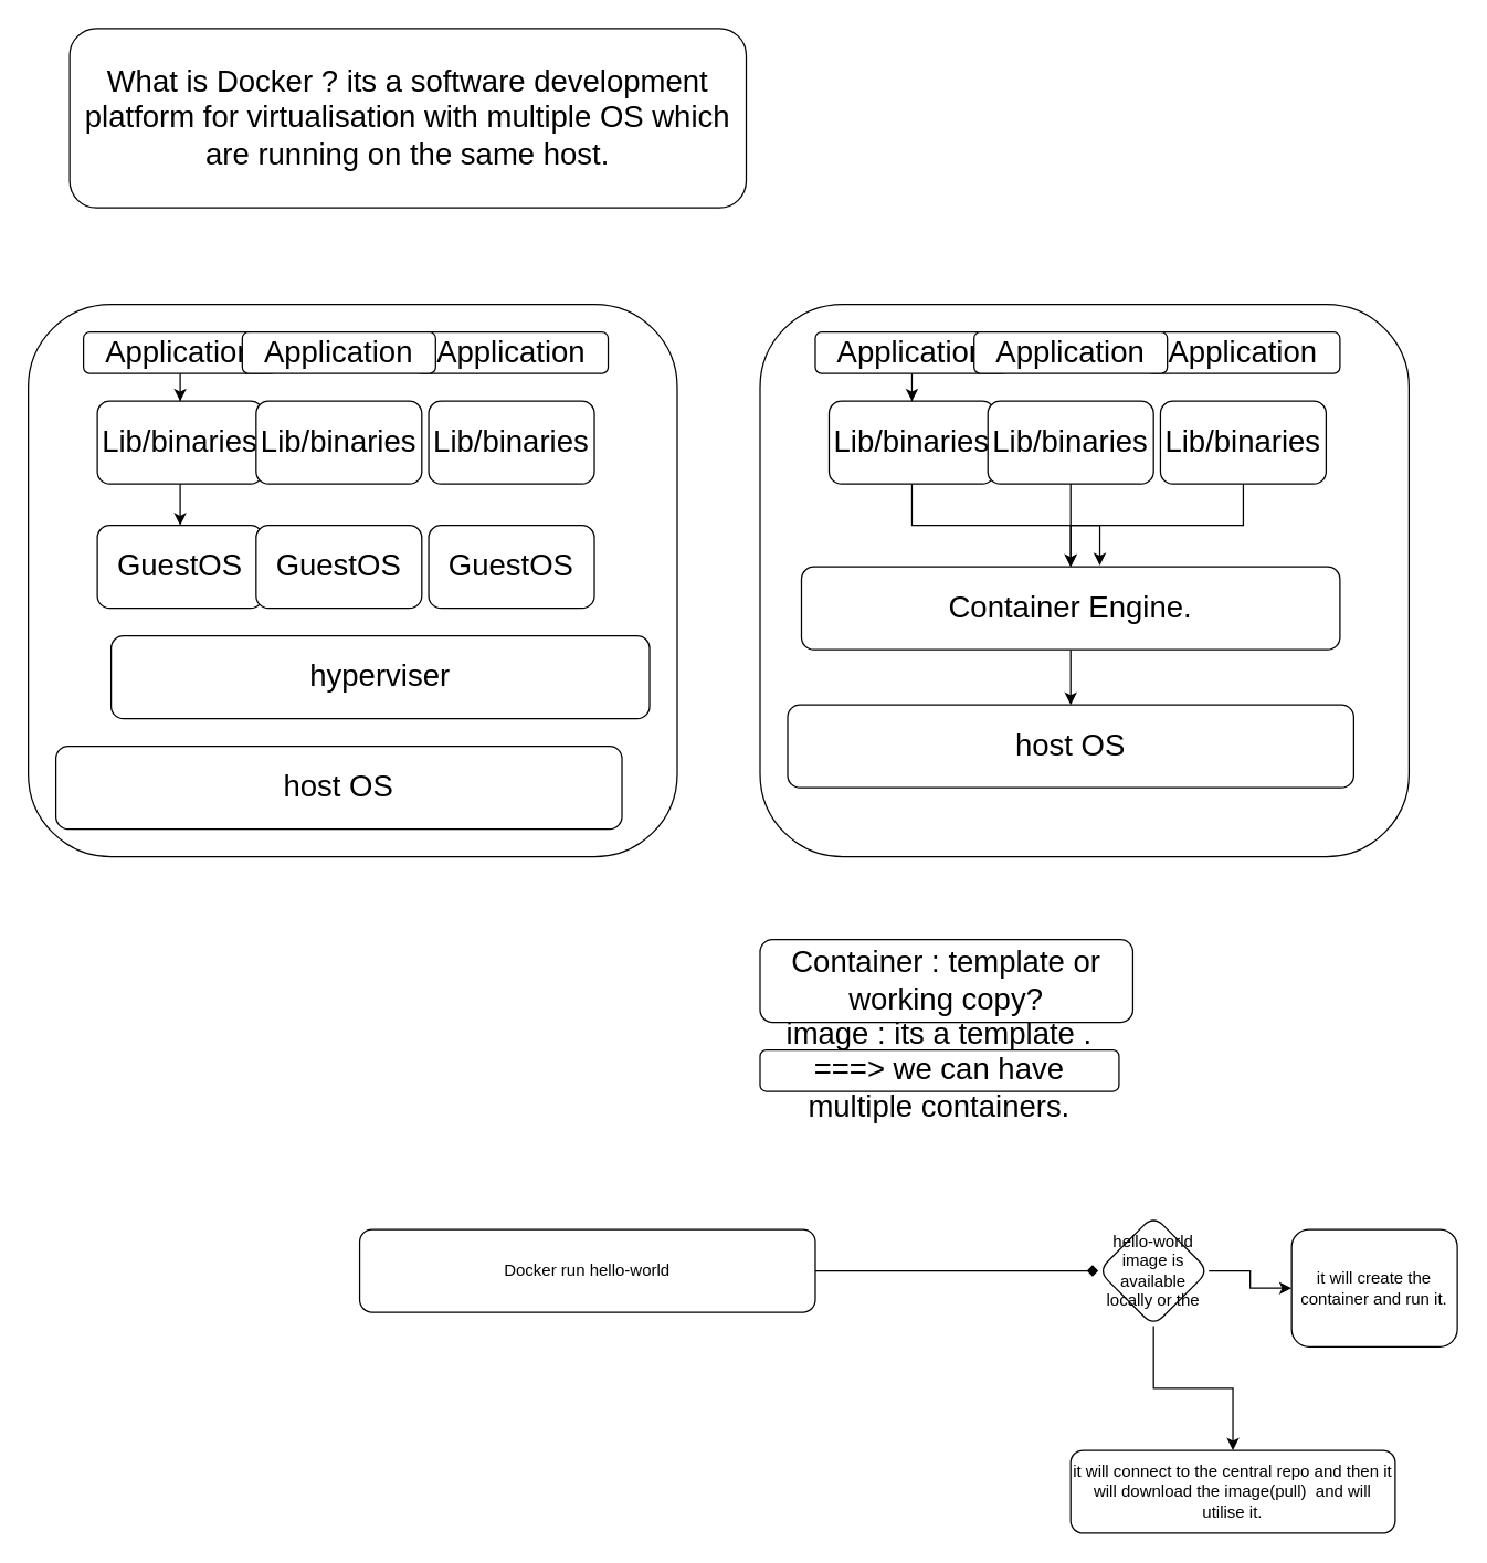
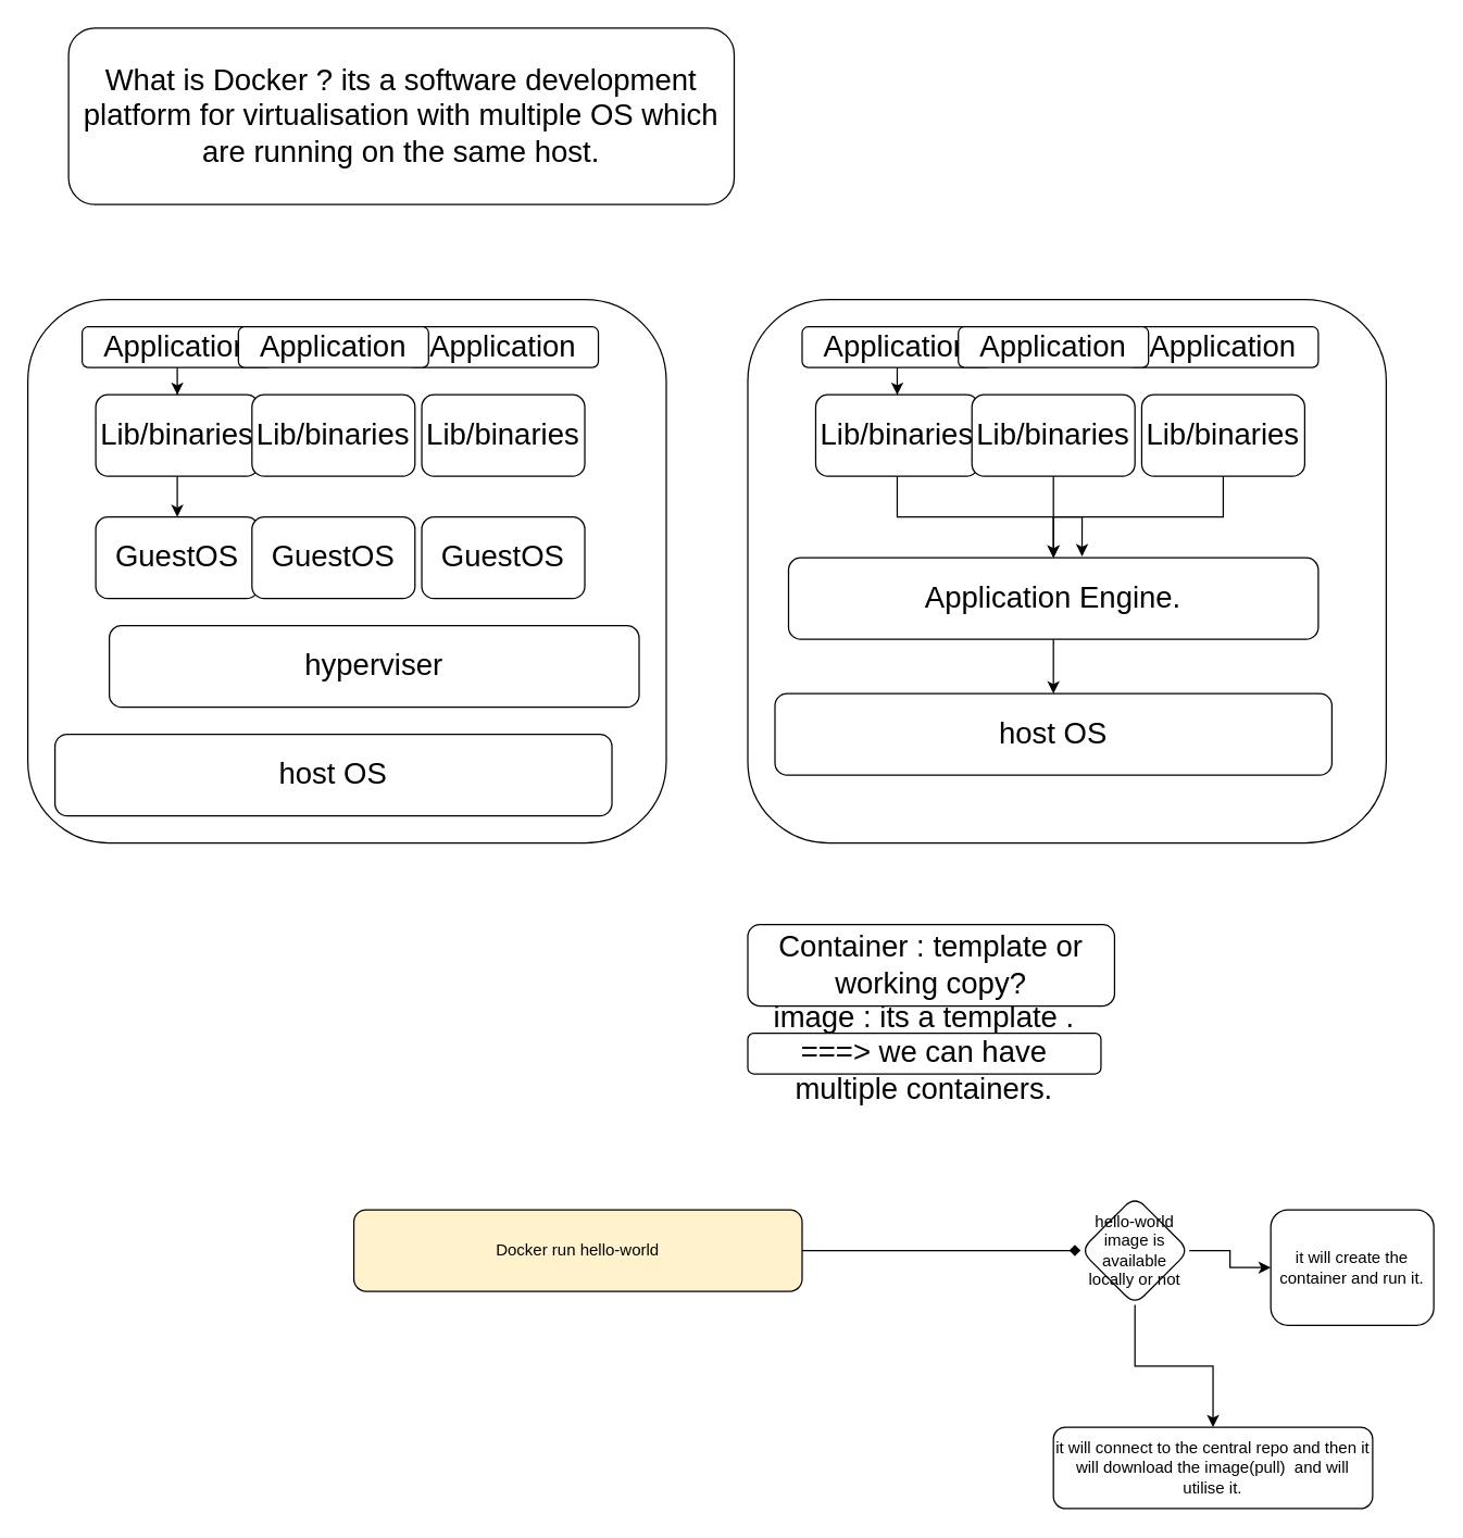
  <mxCell id="0" />
  <mxCell id="1" parent="0" />
  <mxCell id="2" value="What is Docker ? its a software development platform for virtualisation with multiple OS which are running on the same host." style="rounded=1;whiteSpace=wrap;html=1;fontSize=22;" vertex="1" parent="1"><mxGeometry x="50" y="20" width="490" height="130" as="geometry" /></mxCell>
  <mxCell id="3" value="" style="rounded=1;whiteSpace=wrap;html=1;fontSize=22;" vertex="1" parent="1"><mxGeometry x="20" y="220" width="470" height="400" as="geometry" /></mxCell>
  <mxCell id="4" value="" style="edgeStyle=orthogonalEdgeStyle;rounded=0;orthogonalLoop=1;jettySize=auto;html=1;fontSize=22;" edge="1" parent="1" source="5" target="7"><mxGeometry relative="1" as="geometry" /></mxCell>
  <mxCell id="5" value="Application" style="rounded=1;whiteSpace=wrap;html=1;fontSize=22;" vertex="1" parent="1"><mxGeometry x="60" y="240" width="140" height="30" as="geometry" /></mxCell>
  <mxCell id="6" value="" style="edgeStyle=orthogonalEdgeStyle;rounded=0;orthogonalLoop=1;jettySize=auto;html=1;fontSize=22;" edge="1" parent="1" source="7" target="8"><mxGeometry relative="1" as="geometry" /></mxCell>
  <mxCell id="7" value="Lib/binaries" style="whiteSpace=wrap;html=1;fontSize=22;rounded=1;" vertex="1" parent="1"><mxGeometry x="70" y="290" width="120" height="60" as="geometry" /></mxCell>
  <mxCell id="8" value="GuestOS" style="whiteSpace=wrap;html=1;fontSize=22;rounded=1;" vertex="1" parent="1"><mxGeometry x="70" y="380" width="120" height="60" as="geometry" /></mxCell>
  <mxCell id="9" value="hyperviser" style="rounded=1;whiteSpace=wrap;html=1;fontSize=22;" vertex="1" parent="1"><mxGeometry x="80" y="460" width="390" height="60" as="geometry" /></mxCell>
  <mxCell id="10" value="host OS" style="rounded=1;whiteSpace=wrap;html=1;fontSize=22;" vertex="1" parent="1"><mxGeometry x="40" y="540" width="410" height="60" as="geometry" /></mxCell>
  <mxCell id="11" value="Application" style="rounded=1;whiteSpace=wrap;html=1;fontSize=22;" vertex="1" parent="1"><mxGeometry x="300" y="240" width="140" height="30" as="geometry" /></mxCell>
  <mxCell id="12" value="Lib/binaries" style="whiteSpace=wrap;html=1;fontSize=22;rounded=1;" vertex="1" parent="1"><mxGeometry x="310" y="290" width="120" height="60" as="geometry" /></mxCell>
  <mxCell id="13" value="GuestOS" style="whiteSpace=wrap;html=1;fontSize=22;rounded=1;" vertex="1" parent="1"><mxGeometry x="310" y="380" width="120" height="60" as="geometry" /></mxCell>
  <mxCell id="14" value="Application" style="rounded=1;whiteSpace=wrap;html=1;fontSize=22;" vertex="1" parent="1"><mxGeometry x="175" y="240" width="140" height="30" as="geometry" /></mxCell>
  <mxCell id="15" value="Lib/binaries" style="whiteSpace=wrap;html=1;fontSize=22;rounded=1;" vertex="1" parent="1"><mxGeometry x="185" y="290" width="120" height="60" as="geometry" /></mxCell>
  <mxCell id="16" value="GuestOS" style="whiteSpace=wrap;html=1;fontSize=22;rounded=1;" vertex="1" parent="1"><mxGeometry x="185" y="380" width="120" height="60" as="geometry" /></mxCell>
  <mxCell id="17" value="" style="rounded=1;whiteSpace=wrap;html=1;fontSize=22;" vertex="1" parent="1"><mxGeometry x="550" y="220" width="470" height="400" as="geometry" /></mxCell>
  <mxCell id="18" value="" style="edgeStyle=orthogonalEdgeStyle;rounded=0;orthogonalLoop=1;jettySize=auto;html=1;fontSize=22;" edge="1" parent="1" source="19" target="21"><mxGeometry relative="1" as="geometry" /></mxCell>
  <mxCell id="19" value="Application" style="rounded=1;whiteSpace=wrap;html=1;fontSize=22;" vertex="1" parent="1"><mxGeometry x="590" y="240" width="140" height="30" as="geometry" /></mxCell>
  <mxCell id="20" style="edgeStyle=orthogonalEdgeStyle;rounded=0;orthogonalLoop=1;jettySize=auto;html=1;fontSize=22;" edge="1" parent="1" source="21" target="23"><mxGeometry relative="1" as="geometry" /></mxCell>
  <mxCell id="21" value="Lib/binaries" style="whiteSpace=wrap;html=1;fontSize=22;rounded=1;" vertex="1" parent="1"><mxGeometry x="600" y="290" width="120" height="60" as="geometry" /></mxCell>
  <mxCell id="22" style="edgeStyle=orthogonalEdgeStyle;rounded=0;orthogonalLoop=1;jettySize=auto;html=1;entryX=0.5;entryY=0;entryDx=0;entryDy=0;fontSize=22;" edge="1" parent="1" source="23" target="24"><mxGeometry relative="1" as="geometry" /></mxCell>
- <mxCell id="23" value="Container Engine." style="rounded=1;whiteSpace=wrap;html=1;fontSize=22;" vertex="1" parent="1"><mxGeometry x="580" y="410" width="390" height="60" as="geometry" /></mxCell>
+ <mxCell id="23" value="Application Engine." style="rounded=1;whiteSpace=wrap;html=1;fontSize=22;" vertex="1" parent="1"><mxGeometry x="580" y="410" width="390" height="60" as="geometry" /></mxCell>
  <mxCell id="24" value="host OS" style="rounded=1;whiteSpace=wrap;html=1;fontSize=22;" vertex="1" parent="1"><mxGeometry x="570" y="510" width="410" height="60" as="geometry" /></mxCell>
  <mxCell id="25" value="Application" style="rounded=1;whiteSpace=wrap;html=1;fontSize=22;" vertex="1" parent="1"><mxGeometry x="830" y="240" width="140" height="30" as="geometry" /></mxCell>
  <mxCell id="26" style="edgeStyle=orthogonalEdgeStyle;rounded=0;orthogonalLoop=1;jettySize=auto;html=1;fontSize=22;" edge="1" parent="1" source="27" target="23"><mxGeometry relative="1" as="geometry" /></mxCell>
  <mxCell id="27" value="Lib/binaries" style="whiteSpace=wrap;html=1;fontSize=22;rounded=1;" vertex="1" parent="1"><mxGeometry x="840" y="290" width="120" height="60" as="geometry" /></mxCell>
  <mxCell id="28" value="Application" style="rounded=1;whiteSpace=wrap;html=1;fontSize=22;" vertex="1" parent="1"><mxGeometry x="705" y="240" width="140" height="30" as="geometry" /></mxCell>
  <mxCell id="29" value="Lib/binaries" style="whiteSpace=wrap;html=1;fontSize=22;rounded=1;" vertex="1" parent="1"><mxGeometry x="715" y="290" width="120" height="60" as="geometry" /></mxCell>
  <mxCell id="30" style="edgeStyle=orthogonalEdgeStyle;rounded=0;orthogonalLoop=1;jettySize=auto;html=1;entryX=0.554;entryY=-0.017;entryDx=0;entryDy=0;entryPerimeter=0;fontSize=22;" edge="1" parent="1" source="29" target="23"><mxGeometry relative="1" as="geometry" /></mxCell>
  <mxCell id="31" value="Container : template or working copy?" style="rounded=1;whiteSpace=wrap;html=1;fontSize=22;" vertex="1" parent="1"><mxGeometry x="550" y="680" width="270" height="60" as="geometry" /></mxCell>
  <mxCell id="32" value="image : its a template . ===&amp;gt; we can have multiple containers." style="rounded=1;whiteSpace=wrap;html=1;fontSize=22;" vertex="1" parent="1"><mxGeometry x="550" y="760" width="260" height="30" as="geometry" /></mxCell>
  <mxCell id="33" value="" style="edgeStyle=orthogonalEdgeStyle;rounded=0;orthogonalLoop=1;jettySize=auto;html=1;endArrow=diamond;" edge="1" parent="1" source="34" target="37"><mxGeometry relative="1" as="geometry" /></mxCell>
- <mxCell id="34" value="Docker run hello-world" style="rounded=1;whiteSpace=wrap;html=1;" vertex="1" parent="1"><mxGeometry x="260" y="890" width="330" height="60" as="geometry" /></mxCell>
+ <mxCell id="34" value="Docker run hello-world" style="rounded=1;whiteSpace=wrap;html=1;fillColor=#fff2cc;" vertex="1" parent="1"><mxGeometry x="260" y="890" width="330" height="60" as="geometry" /></mxCell>
  <mxCell id="35" value="" style="edgeStyle=orthogonalEdgeStyle;rounded=0;orthogonalLoop=1;jettySize=auto;html=1;" edge="1" parent="1" source="37" target="38"><mxGeometry relative="1" as="geometry" /></mxCell>
  <mxCell id="36" value="" style="edgeStyle=orthogonalEdgeStyle;rounded=0;orthogonalLoop=1;jettySize=auto;html=1;" edge="1" parent="1" source="37" target="39"><mxGeometry relative="1" as="geometry" /></mxCell>
- <mxCell id="37" value="hello-world image is available locally or the" style="rhombus;whiteSpace=wrap;html=1;rounded=1;" vertex="1" parent="1"><mxGeometry x="795" y="880" width="80" height="80" as="geometry" /></mxCell>
+ <mxCell id="37" value="hello-world image is available locally or not" style="rhombus;whiteSpace=wrap;html=1;rounded=1;" vertex="1" parent="1"><mxGeometry x="795" y="880" width="80" height="80" as="geometry" /></mxCell>
  <mxCell id="38" value="it will create the container and run it." style="whiteSpace=wrap;html=1;rounded=1;" vertex="1" parent="1"><mxGeometry x="935" y="890" width="120" height="85" as="geometry" /></mxCell>
  <mxCell id="39" value="it will connect to the central repo and then it will download the image(pull) &amp;nbsp;and will utilise it." style="whiteSpace=wrap;html=1;rounded=1;" vertex="1" parent="1"><mxGeometry x="775" y="1050" width="235" height="60" as="geometry" /></mxCell>
